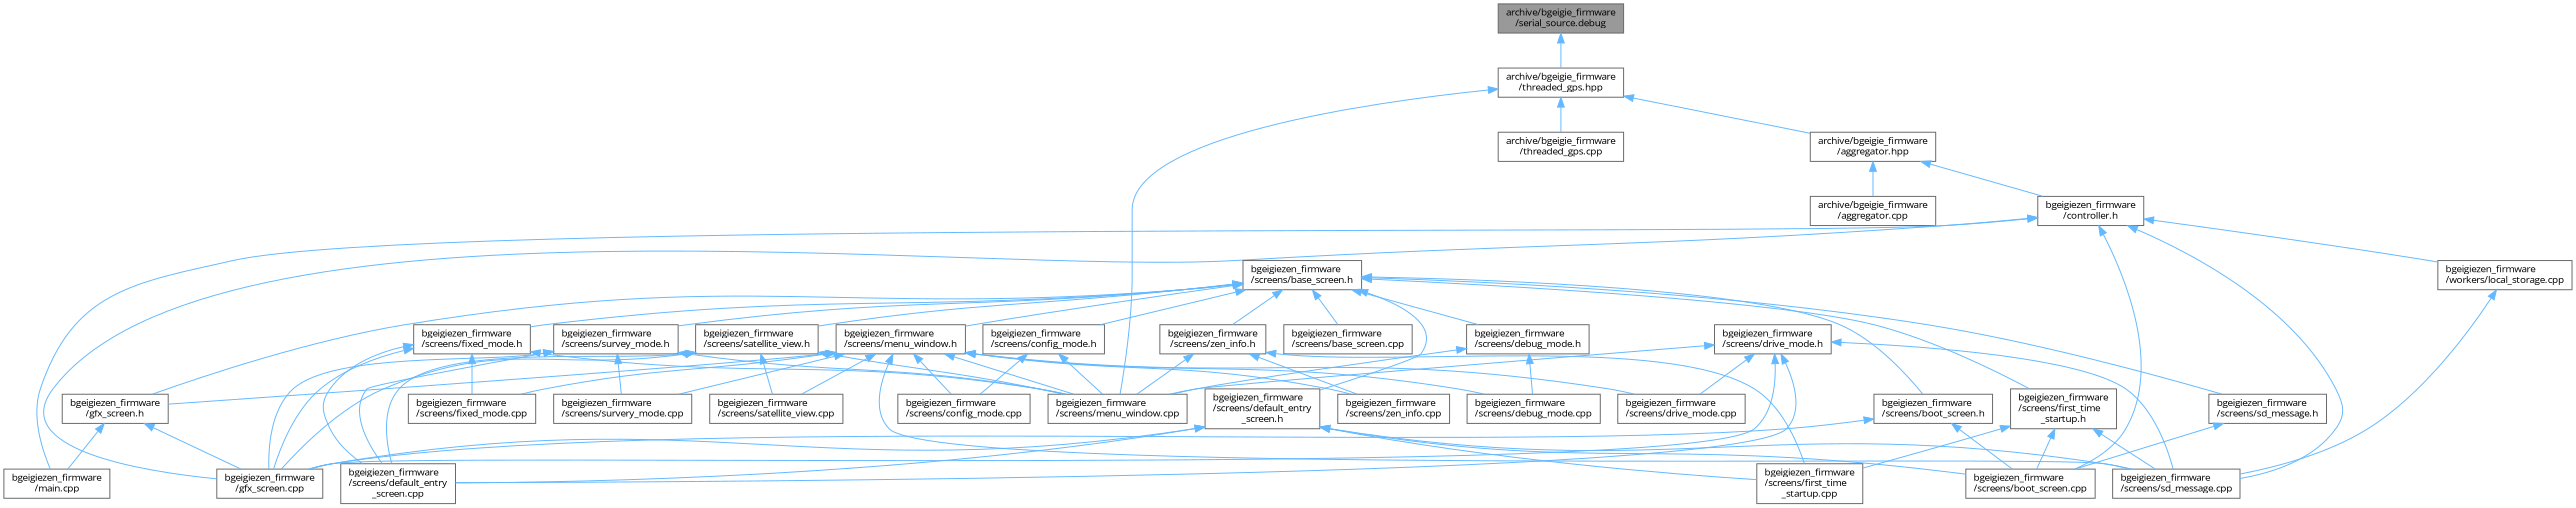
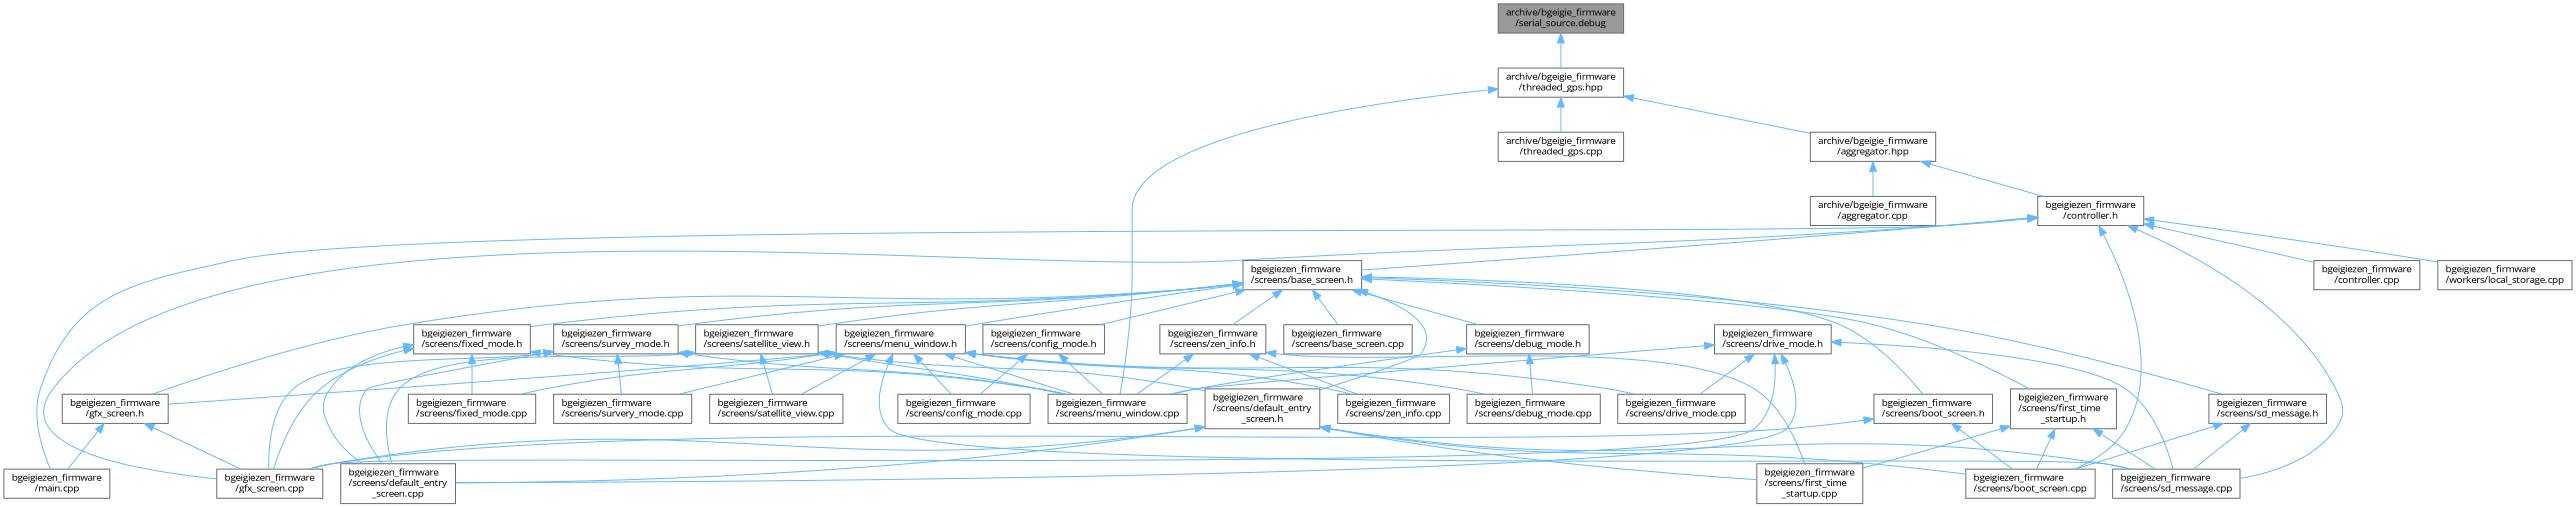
  digraph {
    fontname="Open Sans"
    node [color=grey40 fillcolor=white fontname="Open Sans" fontsize=10 shape=box style=filled]
    edge [color=steelblue1 dir=back fontname="Open Sans" fontsize=10 labelfontname=Helvetica labelfontsize=10 style=solid]
    n1 [color=gray40 fillcolor=grey60 fontcolor=black height=0.2 label="archive/bgeigie_firmware\l/serial_source.debug" width=0.4]
    n2 [height=0.2 label="archive/bgeigie_firmware\l/threaded_gps.hpp" width=0.4]
    n3 [height=0.2 label="archive/bgeigie_firmware\l/aggregator.hpp" width=0.4]
    n4 [height=0.2 label="archive/bgeigie_firmware\l/threaded_gps.cpp" width=0.4]
    n5 [height=0.2 label="bgeigiezen_firmware\l/screens/menu_window.cpp" width=0.4]
    n6 [height=0.2 label="archive/bgeigie_firmware\l/aggregator.cpp" width=0.4]
    n7 [height=0.2 label="bgeigiezen_firmware\l/controller.h" width=0.4]
+   n8 [height=0.2 label="bgeigiezen_firmware\l/controller.cpp" width=0.4]
    n9 [height=0.2 label="bgeigiezen_firmware\l/gfx_screen.cpp" width=0.4]
    n10 [height=0.2 label="bgeigiezen_firmware\l/main.cpp" width=0.4]
    n11 [height=0.2 label="bgeigiezen_firmware\l/screens/base_screen.h" width=0.4]
    n12 [height=0.2 label="bgeigiezen_firmware\l/screens/boot_screen.cpp" width=0.4]
    n13 [height=0.2 label="bgeigiezen_firmware\l/screens/sd_message.cpp" width=0.4]
    n14 [height=0.2 label="bgeigiezen_firmware\l/workers/local_storage.cpp" width=0.4]
    n15 [height=0.2 label="bgeigiezen_firmware\l/gfx_screen.h" width=0.4]
    n16 [height=0.2 label="bgeigiezen_firmware\l/screens/base_screen.cpp" width=0.4]
    n17 [height=0.2 label="bgeigiezen_firmware\l/screens/boot_screen.h" width=0.4]
    n18 [height=0.2 label="bgeigiezen_firmware\l/screens/config_mode.h" width=0.4]
    n19 [height=0.2 label="bgeigiezen_firmware\l/screens/debug_mode.h" width=0.4]
    n20 [height=0.2 label="bgeigiezen_firmware\l/screens/default_entry\l_screen.h" width=0.4]
    n21 [height=0.2 label="bgeigiezen_firmware\l/screens/first_time\l_startup.h" width=0.4]
    n22 [height=0.2 label="bgeigiezen_firmware\l/screens/fixed_mode.h" width=0.4]
    n23 [height=0.2 label="bgeigiezen_firmware\l/screens/menu_window.h" width=0.4]
    n24 [height=0.2 label="bgeigiezen_firmware\l/screens/satellite_view.h" width=0.4]
    n25 [height=0.2 label="bgeigiezen_firmware\l/screens/sd_message.h" width=0.4]
    n26 [height=0.2 label="bgeigiezen_firmware\l/screens/survey_mode.h" width=0.4]
    n27 [height=0.2 label="bgeigiezen_firmware\l/screens/zen_info.h" width=0.4]
    n28 [height=0.2 label="bgeigiezen_firmware\l/screens/config_mode.cpp" width=0.4]
    n29 [height=0.2 label="bgeigiezen_firmware\l/screens/debug_mode.cpp" width=0.4]
    n30 [height=0.2 label="bgeigiezen_firmware\l/screens/default_entry\l_screen.cpp" width=0.4]
    n31 [height=0.2 label="bgeigiezen_firmware\l/screens/first_time\l_startup.cpp" width=0.4]
    n32 [height=0.2 label="bgeigiezen_firmware\l/screens/drive_mode.h" width=0.4]
    n33 [height=0.2 label="bgeigiezen_firmware\l/screens/drive_mode.cpp" width=0.4]
    n34 [height=0.2 label="bgeigiezen_firmware\l/screens/fixed_mode.cpp" width=0.4]
    n35 [height=0.2 label="bgeigiezen_firmware\l/screens/satellite_view.cpp" width=0.4]
    n36 [height=0.2 label="bgeigiezen_firmware\l/screens/survery_mode.cpp" width=0.4]
    n37 [height=0.2 label="bgeigiezen_firmware\l/screens/zen_info.cpp" width=0.4]
    n1 -> n2
    n2 -> n3
    n2 -> n4
    n2 -> n5
    n3 -> n6
    n3 -> n7
+   n7 -> n8
    n7 -> n9
    n7 -> n10
+   n7 -> n11
    n7 -> n12
    n7 -> n13
    n7 -> n14
    n11 -> n15
    n11 -> n16
    n11 -> n17
    n11 -> n18
    n11 -> n19
    n11 -> n20
    n11 -> n21
    n11 -> n22
    n11 -> n23
    n11 -> n24
    n11 -> n25
    n11 -> n26
    n11 -> n27
    n15 -> n9
    n15 -> n10
    n17 -> n9
    n17 -> n12
    n18 -> n5
    n18 -> n28
    n19 -> n5
    n19 -> n29
    n20 -> n9
    n20 -> n12
    n20 -> n13
    n20 -> n30
    n20 -> n31
    n21 -> n12
    n21 -> n13
    n21 -> n31
    n22 -> n5
    n22 -> n9
    n22 -> n30
    n22 -> n34
    n23 -> n5
    n23 -> n13
    n23 -> n15
    n23 -> n28
    n23 -> n29
    n23 -> n33
    n23 -> n34
    n23 -> n35
    n23 -> n36
    n23 -> n37
    n24 -> n5
-   n24 -> n9
+   n24 -> n20
    n24 -> n30
    n24 -> n35
    n25 -> n12
-   n14 -> n13
+   n25 -> n13
    n26 -> n5
    n26 -> n9
    n26 -> n30
    n26 -> n36
    n27 -> n5
    n27 -> n31
    n27 -> n37
    n32 -> n5
    n32 -> n9
    n32 -> n13
    n32 -> n30
    n32 -> n33
  }
